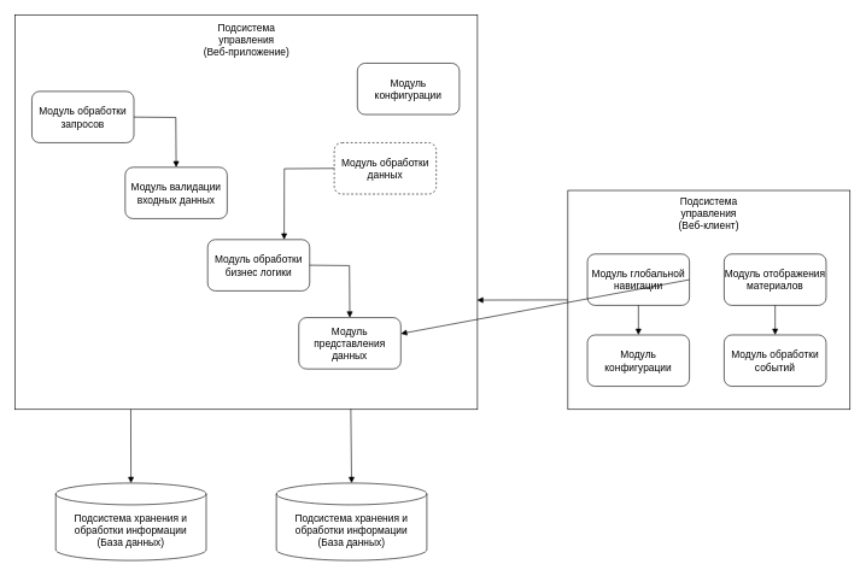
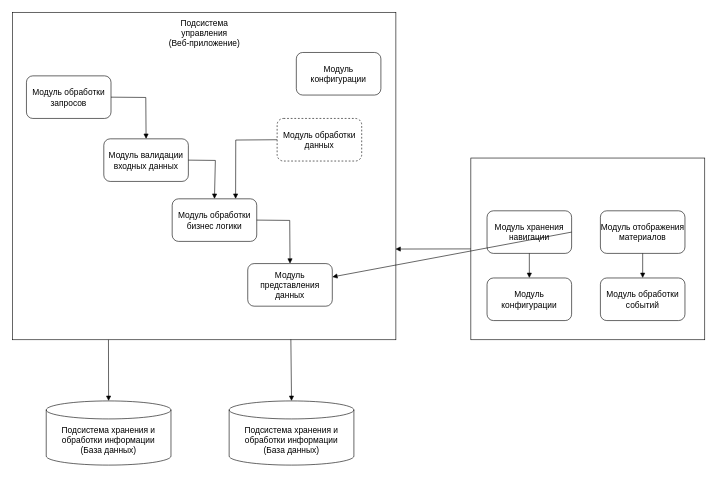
  <mxCell id="0" />
  <mxCell id="1" parent="0" />
  <mxCell id="2" value="" style="rounded=0;whiteSpace=wrap;html=1;" vertex="1" parent="1"><mxGeometry x="20" y="20" width="639" height="546" as="geometry" /></mxCell>
  <mxCell id="3" value="&lt;font style=&quot;font-size: 14px;&quot;&gt;Подсистема управления&lt;/font&gt;&lt;div&gt;&lt;font style=&quot;font-size: 14px;&quot;&gt;(Веб-приложение)&lt;/font&gt;&lt;/div&gt;" style="text;html=1;align=center;verticalAlign=middle;whiteSpace=wrap;rounded=0;movable=1;resizable=1;rotatable=1;deletable=1;editable=1;locked=0;connectable=1;" vertex="1" parent="1"><mxGeometry x="269.5" y="39" width="140" height="31" as="geometry" /></mxCell>
  <mxCell id="4" value="&lt;font style=&quot;font-size: 14px;&quot;&gt;Модуль конфигурации&lt;/font&gt;" style="rounded=1;whiteSpace=wrap;html=1;" vertex="1" parent="1"><mxGeometry x="493" y="87" width="141" height="71" as="geometry" /></mxCell>
  <mxCell id="5" value="&lt;font style=&quot;font-size: 14px;&quot;&gt;Модуль обработки запросов&lt;/font&gt;" style="rounded=1;whiteSpace=wrap;html=1;" vertex="1" parent="1"><mxGeometry x="43" y="126" width="141" height="71" as="geometry" /></mxCell>
  <mxCell id="6" value="&lt;font style=&quot;font-size: 14px;&quot;&gt;Модуль обработки данных&lt;/font&gt;" style="rounded=1;whiteSpace=wrap;html=1;dashed=1;" vertex="1" parent="1"><mxGeometry x="461" y="197" width="141" height="71" as="geometry" /></mxCell>
  <mxCell id="7" value="&lt;font style=&quot;font-size: 14px;&quot;&gt;Модуль представления данных&lt;/font&gt;" style="rounded=1;whiteSpace=wrap;html=1;" vertex="1" parent="1"><mxGeometry x="412" y="439" width="141" height="71" as="geometry" /></mxCell>
  <mxCell id="8" value="&lt;font style=&quot;font-size: 14px;&quot;&gt;Модуль обработки бизнес логики&lt;/font&gt;" style="rounded=1;whiteSpace=wrap;html=1;" vertex="1" parent="1"><mxGeometry x="286" y="331" width="141" height="71" as="geometry" /></mxCell>
  <mxCell id="9" value="&lt;font style=&quot;font-size: 14px;&quot;&gt;Модуль валидации входных данных&lt;/font&gt;" style="rounded=1;whiteSpace=wrap;html=1;" vertex="1" parent="1"><mxGeometry x="172" y="231" width="141" height="71" as="geometry" /></mxCell>
  <mxCell id="10" value="" style="endArrow=block;html=1;rounded=0;endFill=1;exitX=1;exitY=0.5;exitDx=0;exitDy=0;entryX=0.5;entryY=0;entryDx=0;entryDy=0;" edge="1" parent="1" source="5" target="9"><mxGeometry width="50" height="50" relative="1" as="geometry"><mxPoint x="885" y="132" as="sourcePoint" /><mxPoint x="935" y="82" as="targetPoint" /><Array as="points"><mxPoint x="242" y="162" /></Array></mxGeometry></mxCell>
+ <mxCell id="11" value="" style="endArrow=block;html=1;rounded=0;endFill=1;exitX=1;exitY=0.5;exitDx=0;exitDy=0;entryX=0.5;entryY=0;entryDx=0;entryDy=0;" edge="1" parent="1" source="9" target="8"><mxGeometry width="50" height="50" relative="1" as="geometry"><mxPoint x="895" y="142" as="sourcePoint" /><mxPoint x="945" y="92" as="targetPoint" /><Array as="points"><mxPoint x="358" y="267" /></Array></mxGeometry></mxCell>
  <mxCell id="12" value="" style="endArrow=block;html=1;rounded=0;endFill=1;exitX=0;exitY=0.5;exitDx=0;exitDy=0;entryX=0.75;entryY=0;entryDx=0;entryDy=0;" edge="1" parent="1" source="6" target="8"><mxGeometry width="50" height="50" relative="1" as="geometry"><mxPoint x="905" y="152" as="sourcePoint" /><mxPoint x="955" y="102" as="targetPoint" /><Array as="points"><mxPoint x="392" y="233" /></Array></mxGeometry></mxCell>
  <mxCell id="13" value="" style="endArrow=block;html=1;rounded=0;endFill=1;exitX=1;exitY=0.5;exitDx=0;exitDy=0;entryX=0.5;entryY=0;entryDx=0;entryDy=0;" edge="1" parent="1" source="8" target="7"><mxGeometry width="50" height="50" relative="1" as="geometry"><mxPoint x="915" y="162" as="sourcePoint" /><mxPoint x="965" y="112" as="targetPoint" /><Array as="points"><mxPoint x="482" y="367" /></Array></mxGeometry></mxCell>
  <mxCell id="14" value="" style="endArrow=block;html=1;rounded=0;endFill=1;exitX=0;exitY=0.5;exitDx=0;exitDy=0;entryX=0.999;entryY=0.723;entryDx=0;entryDy=0;entryPerimeter=0;" edge="1" parent="1" source="15" target="2"><mxGeometry width="50" height="50" relative="1" as="geometry"><mxPoint x="647" y="-23" as="sourcePoint" /><mxPoint x="697" y="-73" as="targetPoint" /></mxGeometry></mxCell>
  <mxCell id="15" value="" style="rounded=0;whiteSpace=wrap;html=1;" vertex="1" parent="1"><mxGeometry x="784" y="263" width="390" height="303" as="geometry" /></mxCell>
- <mxCell id="16" value="&lt;font style=&quot;font-size: 14px;&quot;&gt;Подсистема управления&lt;/font&gt;&lt;div&gt;&lt;font style=&quot;font-size: 14px;&quot;&gt;(Веб-клиент)&lt;/font&gt;&lt;/div&gt;" style="text;html=1;align=center;verticalAlign=middle;whiteSpace=wrap;rounded=0;movable=1;resizable=1;rotatable=1;deletable=1;editable=1;locked=0;connectable=1;" vertex="1" parent="1"><mxGeometry x="909" y="279" width="140" height="31" as="geometry" /></mxCell>
- <mxCell id="17" value="&lt;font style=&quot;font-size: 14px;&quot;&gt;Модуль глобальной навигации&lt;/font&gt;" style="rounded=1;whiteSpace=wrap;html=1;" vertex="1" parent="1"><mxGeometry x="811" y="351" width="141" height="71" as="geometry" /></mxCell>
+ <mxCell id="17" value="&lt;font style=&quot;font-size: 14px;&quot;&gt;Модуль хранения навигации&lt;/font&gt;" style="rounded=1;whiteSpace=wrap;html=1;" vertex="1" parent="1"><mxGeometry x="811" y="351" width="141" height="71" as="geometry" /></mxCell>
  <mxCell id="18" value="&lt;font style=&quot;font-size: 14px;&quot;&gt;Модуль отображения материалов&lt;/font&gt;" style="rounded=1;whiteSpace=wrap;html=1;" vertex="1" parent="1"><mxGeometry x="1000" y="351" width="141" height="71" as="geometry" /></mxCell>
  <mxCell id="19" value="&lt;font style=&quot;font-size: 14px;&quot;&gt;Модуль конфигурации&lt;/font&gt;" style="rounded=1;whiteSpace=wrap;html=1;" vertex="1" parent="1"><mxGeometry x="811" y="463" width="141" height="71" as="geometry" /></mxCell>
  <mxCell id="20" value="&lt;font style=&quot;font-size: 14px;&quot;&gt;Модуль обработки событий&lt;/font&gt;" style="rounded=1;whiteSpace=wrap;html=1;" vertex="1" parent="1"><mxGeometry x="1000" y="463" width="141" height="71" as="geometry" /></mxCell>
  <mxCell id="21" value="" style="endArrow=block;html=1;rounded=0;endFill=1;exitX=0.5;exitY=1;exitDx=0;exitDy=0;entryX=0.5;entryY=0;entryDx=0;entryDy=0;" edge="1" parent="1" source="17" target="19"><mxGeometry width="50" height="50" relative="1" as="geometry"><mxPoint x="1234" y="111" as="sourcePoint" /><mxPoint x="1108" y="111" as="targetPoint" /></mxGeometry></mxCell>
  <mxCell id="22" value="" style="endArrow=block;html=1;rounded=0;endFill=1;exitX=1;exitY=0.5;exitDx=0;exitDy=0;" edge="1" parent="1" source="17" target="7"><mxGeometry width="50" height="50" relative="1" as="geometry"><mxPoint x="1264" y="141" as="sourcePoint" /><mxPoint x="1138" y="141" as="targetPoint" /></mxGeometry></mxCell>
  <mxCell id="23" value="" style="endArrow=block;html=1;rounded=0;endFill=1;exitX=0.5;exitY=1;exitDx=0;exitDy=0;entryX=0.5;entryY=0;entryDx=0;entryDy=0;" edge="1" parent="1" source="18" target="20"><mxGeometry width="50" height="50" relative="1" as="geometry"><mxPoint x="1274" y="151" as="sourcePoint" /><mxPoint x="1148" y="151" as="targetPoint" /></mxGeometry></mxCell>
  <mxCell id="24" value="&lt;font style=&quot;font-size: 14px;&quot;&gt;Подсистема хранения и обработки информации&lt;/font&gt;&lt;div&gt;&lt;font style=&quot;font-size: 14px;&quot;&gt;(База данных)&lt;/font&gt;&lt;/div&gt;" style="shape=cylinder3;whiteSpace=wrap;html=1;boundedLbl=1;backgroundOutline=1;size=15;" vertex="1" parent="1"><mxGeometry x="76" y="668" width="208" height="107" as="geometry" /></mxCell>
  <mxCell id="25" value="&lt;font style=&quot;font-size: 14px;&quot;&gt;Подсистема хранения и обработки информации&lt;/font&gt;&lt;div&gt;&lt;font style=&quot;font-size: 14px;&quot;&gt;(База данных)&lt;/font&gt;&lt;/div&gt;" style="shape=cylinder3;whiteSpace=wrap;html=1;boundedLbl=1;backgroundOutline=1;size=15;" vertex="1" parent="1"><mxGeometry x="381" y="668" width="208" height="107" as="geometry" /></mxCell>
  <mxCell id="26" value="" style="endArrow=block;html=1;rounded=0;endFill=1;exitX=0.25;exitY=1;exitDx=0;exitDy=0;entryX=0.5;entryY=0;entryDx=0;entryDy=0;entryPerimeter=0;" edge="1" parent="1" source="2" target="24"><mxGeometry width="50" height="50" relative="1" as="geometry"><mxPoint x="768" y="690" as="sourcePoint" /><mxPoint x="642" y="690" as="targetPoint" /></mxGeometry></mxCell>
  <mxCell id="27" value="" style="endArrow=block;html=1;rounded=0;endFill=1;exitX=0.726;exitY=0.999;exitDx=0;exitDy=0;entryX=0.5;entryY=0;entryDx=0;entryDy=0;entryPerimeter=0;exitPerimeter=0;" edge="1" parent="1" source="2" target="25"><mxGeometry width="50" height="50" relative="1" as="geometry"><mxPoint x="778" y="700" as="sourcePoint" /><mxPoint x="652" y="700" as="targetPoint" /></mxGeometry></mxCell>
